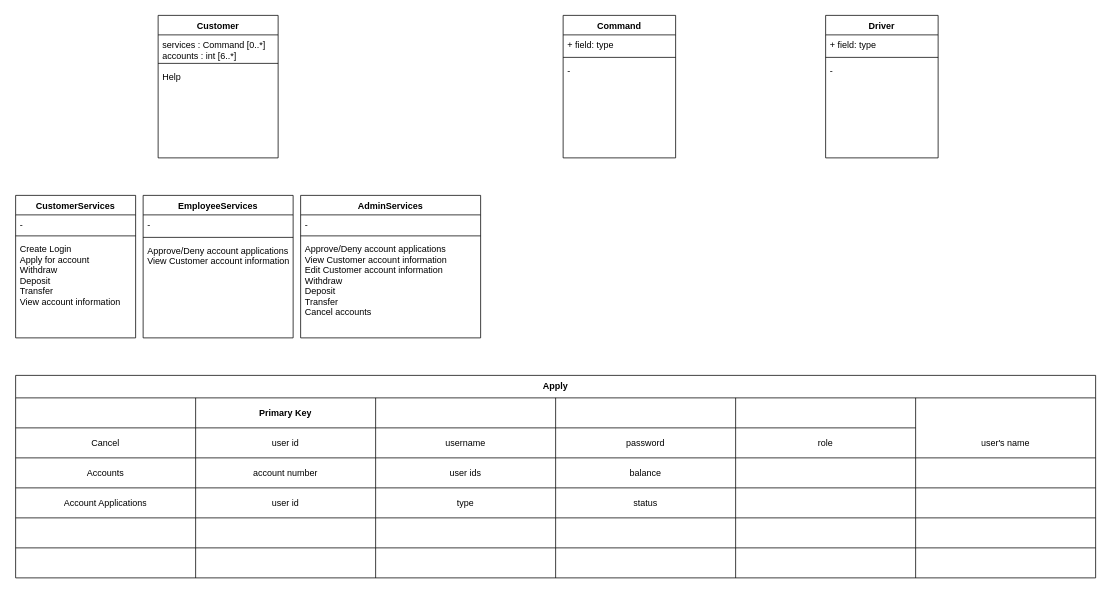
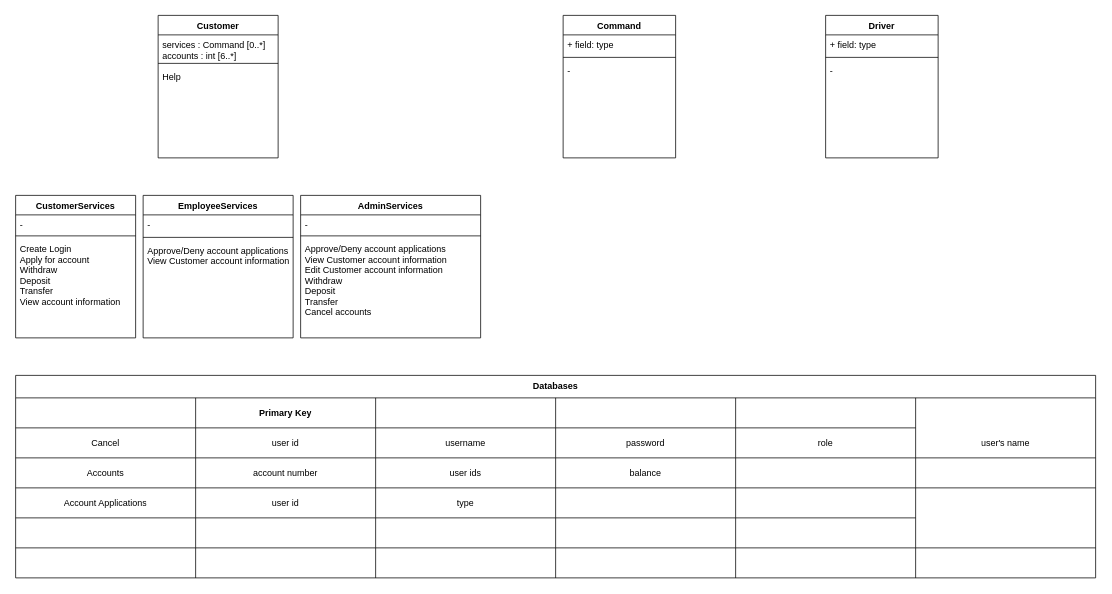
  <mxCell id="0" />
  <mxCell id="1" parent="0" />
  <mxCell id="2" value="Command" style="swimlane;fontStyle=1;align=center;verticalAlign=top;childLayout=stackLayout;horizontal=1;startSize=26;horizontalStack=0;resizeParent=1;resizeParentMax=0;resizeLast=0;collapsible=1;marginBottom=0;" parent="1" vertex="1"><mxGeometry x="750" y="20" width="150" height="190" as="geometry" /></mxCell>
  <mxCell id="3" value="+ field: type" style="text;strokeColor=none;fillColor=none;align=left;verticalAlign=top;spacingLeft=4;spacingRight=4;overflow=hidden;rotatable=0;points=[[0,0.5],[1,0.5]];portConstraint=eastwest;" parent="2" vertex="1"><mxGeometry y="26" width="150" height="26" as="geometry" /></mxCell>
  <mxCell id="4" value="" style="line;strokeWidth=1;fillColor=none;align=left;verticalAlign=middle;spacingTop=-1;spacingLeft=3;spacingRight=3;rotatable=0;labelPosition=right;points=[];portConstraint=eastwest;" parent="2" vertex="1"><mxGeometry y="52" width="150" height="8" as="geometry" /></mxCell>
  <mxCell id="5" value="-" style="text;strokeColor=none;fillColor=none;align=left;verticalAlign=top;spacingLeft=4;spacingRight=4;overflow=hidden;rotatable=0;points=[[0,0.5],[1,0.5]];portConstraint=eastwest;" parent="2" vertex="1"><mxGeometry y="60" width="150" height="130" as="geometry" /></mxCell>
  <mxCell id="6" value="Driver" style="swimlane;fontStyle=1;align=center;verticalAlign=top;childLayout=stackLayout;horizontal=1;startSize=26;horizontalStack=0;resizeParent=1;resizeParentMax=0;resizeLast=0;collapsible=1;marginBottom=0;" parent="1" vertex="1"><mxGeometry x="1100" y="20" width="150" height="190" as="geometry" /></mxCell>
  <mxCell id="7" value="+ field: type" style="text;strokeColor=none;fillColor=none;align=left;verticalAlign=top;spacingLeft=4;spacingRight=4;overflow=hidden;rotatable=0;points=[[0,0.5],[1,0.5]];portConstraint=eastwest;" parent="6" vertex="1"><mxGeometry y="26" width="150" height="26" as="geometry" /></mxCell>
  <mxCell id="8" value="" style="line;strokeWidth=1;fillColor=none;align=left;verticalAlign=middle;spacingTop=-1;spacingLeft=3;spacingRight=3;rotatable=0;labelPosition=right;points=[];portConstraint=eastwest;" parent="6" vertex="1"><mxGeometry y="52" width="150" height="8" as="geometry" /></mxCell>
  <mxCell id="9" value="-" style="text;strokeColor=none;fillColor=none;align=left;verticalAlign=top;spacingLeft=4;spacingRight=4;overflow=hidden;rotatable=0;points=[[0,0.5],[1,0.5]];portConstraint=eastwest;" parent="6" vertex="1"><mxGeometry y="60" width="150" height="130" as="geometry" /></mxCell>
- <mxCell id="10" value="Apply" style="shape=table;html=1;whiteSpace=wrap;startSize=30;container=1;collapsible=0;childLayout=tableLayout;fontStyle=1;align=center;strokeColor=#000000;" parent="1" vertex="1"><mxGeometry x="20" y="500" width="1440" height="270" as="geometry" /></mxCell>
+ <mxCell id="10" value="Databases" style="shape=table;html=1;whiteSpace=wrap;startSize=30;container=1;collapsible=0;childLayout=tableLayout;fontStyle=1;align=center;strokeColor=#000000;" parent="1" vertex="1"><mxGeometry x="20" y="500" width="1440" height="270" as="geometry" /></mxCell>
  <mxCell id="11" style="shape=partialRectangle;html=1;whiteSpace=wrap;collapsible=0;dropTarget=0;pointerEvents=0;fillColor=none;top=0;left=0;bottom=0;right=0;points=[[0,0.5],[1,0.5]];portConstraint=eastwest;" parent="10" vertex="1"><mxGeometry y="30" width="1440" height="40" as="geometry" /></mxCell>
  <mxCell id="12" value="&lt;b&gt;Primary Key&lt;/b&gt;" style="shape=partialRectangle;html=1;whiteSpace=wrap;connectable=0;fillColor=none;top=0;left=0;bottom=0;right=0;overflow=hidden;" parent="11" vertex="1"><mxGeometry x="240" width="240" height="40" as="geometry" /></mxCell>
  <mxCell id="13" style="shape=partialRectangle;html=1;whiteSpace=wrap;connectable=0;fillColor=none;top=0;left=0;bottom=0;right=0;overflow=hidden;" parent="11" vertex="1"><mxGeometry x="480" width="240" height="40" as="geometry" /></mxCell>
  <mxCell id="14" style="shape=partialRectangle;html=1;whiteSpace=wrap;connectable=0;fillColor=none;top=0;left=0;bottom=0;right=0;overflow=hidden;" parent="11" vertex="1"><mxGeometry x="720" width="240" height="40" as="geometry" /></mxCell>
  <mxCell id="15" style="shape=partialRectangle;html=1;whiteSpace=wrap;connectable=0;fillColor=none;top=0;left=0;bottom=0;right=0;overflow=hidden;" parent="11" vertex="1"><mxGeometry x="960" width="240" height="40" as="geometry" /></mxCell>
  <mxCell id="16" style="shape=partialRectangle;html=1;whiteSpace=wrap;connectable=0;fillColor=none;top=0;left=0;bottom=0;right=0;overflow=hidden;" vertex="1" parent="11"><mxGeometry x="1200" width="240" height="40" as="geometry" /></mxCell>
  <mxCell id="17" value="" style="shape=partialRectangle;html=1;whiteSpace=wrap;collapsible=0;dropTarget=0;pointerEvents=0;fillColor=none;top=0;left=0;bottom=0;right=0;points=[[0,0.5],[1,0.5]];portConstraint=eastwest;" parent="10" vertex="1"><mxGeometry y="70" width="1440" height="40" as="geometry" /></mxCell>
  <mxCell id="18" value="Cancel" style="shape=partialRectangle;html=1;whiteSpace=wrap;connectable=0;top=0;left=0;bottom=0;right=0;overflow=hidden;strokeWidth=1;perimeterSpacing=1;fillColor=none;" parent="17" vertex="1"><mxGeometry width="240" height="40" as="geometry" /></mxCell>
  <mxCell id="19" value="user id" style="shape=partialRectangle;html=1;whiteSpace=wrap;connectable=0;fillColor=none;top=0;left=0;bottom=0;right=0;overflow=hidden;" parent="17" vertex="1"><mxGeometry x="240" width="240" height="40" as="geometry" /></mxCell>
  <mxCell id="20" value="&lt;span&gt;username&lt;/span&gt;" style="shape=partialRectangle;html=1;whiteSpace=wrap;connectable=0;fillColor=none;top=0;left=0;bottom=0;right=0;overflow=hidden;" parent="17" vertex="1"><mxGeometry x="480" width="240" height="40" as="geometry" /></mxCell>
  <mxCell id="21" value="password" style="shape=partialRectangle;html=1;whiteSpace=wrap;connectable=0;fillColor=none;top=0;left=0;bottom=0;right=0;overflow=hidden;" parent="17" vertex="1"><mxGeometry x="720" width="240" height="40" as="geometry" /></mxCell>
  <mxCell id="22" value="role" style="shape=partialRectangle;html=1;whiteSpace=wrap;connectable=0;fillColor=none;top=0;left=0;bottom=0;right=0;overflow=hidden;" parent="17" vertex="1"><mxGeometry x="960" width="240" height="40" as="geometry" /></mxCell>
  <mxCell id="23" value="user's name" style="shape=partialRectangle;html=1;whiteSpace=wrap;connectable=0;fillColor=none;top=0;left=0;bottom=0;right=0;overflow=hidden;" vertex="1" parent="17"><mxGeometry x="1200" width="240" height="40" as="geometry" /></mxCell>
  <mxCell id="24" value="" style="shape=partialRectangle;html=1;whiteSpace=wrap;collapsible=0;dropTarget=0;pointerEvents=0;fillColor=none;top=0;left=0;bottom=0;right=0;points=[[0,0.5],[1,0.5]];portConstraint=eastwest;" parent="10" vertex="1"><mxGeometry y="110" width="1440" height="40" as="geometry" /></mxCell>
  <mxCell id="25" value="Accounts" style="shape=partialRectangle;html=1;whiteSpace=wrap;connectable=0;top=0;left=0;bottom=0;right=0;overflow=hidden;strokeWidth=1;perimeterSpacing=1;fillColor=none;" parent="24" vertex="1"><mxGeometry width="240" height="40" as="geometry" /></mxCell>
  <mxCell id="26" value="account number" style="shape=partialRectangle;html=1;whiteSpace=wrap;connectable=0;fillColor=none;top=0;left=0;bottom=0;right=0;overflow=hidden;" parent="24" vertex="1"><mxGeometry x="240" width="240" height="40" as="geometry" /></mxCell>
  <mxCell id="27" value="user ids" style="shape=partialRectangle;html=1;whiteSpace=wrap;connectable=0;fillColor=none;top=0;left=0;bottom=0;right=0;overflow=hidden;" parent="24" vertex="1"><mxGeometry x="480" width="240" height="40" as="geometry" /></mxCell>
  <mxCell id="28" value="balance" style="shape=partialRectangle;html=1;whiteSpace=wrap;connectable=0;fillColor=none;top=0;left=0;bottom=0;right=0;overflow=hidden;" parent="24" vertex="1"><mxGeometry x="720" width="240" height="40" as="geometry" /></mxCell>
  <mxCell id="29" value="" style="shape=partialRectangle;html=1;whiteSpace=wrap;connectable=0;fillColor=none;top=0;left=0;bottom=0;right=0;overflow=hidden;" parent="24" vertex="1"><mxGeometry x="960" width="240" height="40" as="geometry" /></mxCell>
  <mxCell id="30" style="shape=partialRectangle;html=1;whiteSpace=wrap;connectable=0;fillColor=none;top=0;left=0;bottom=0;right=0;overflow=hidden;" vertex="1" parent="24"><mxGeometry x="1200" width="240" height="40" as="geometry" /></mxCell>
  <mxCell id="31" value="" style="shape=partialRectangle;html=1;whiteSpace=wrap;collapsible=0;dropTarget=0;pointerEvents=0;fillColor=none;top=0;left=0;bottom=0;right=0;points=[[0,0.5],[1,0.5]];portConstraint=eastwest;" parent="10" vertex="1"><mxGeometry y="150" width="1440" height="40" as="geometry" /></mxCell>
  <mxCell id="32" value="Account Applications" style="shape=partialRectangle;html=1;whiteSpace=wrap;connectable=0;top=0;left=0;bottom=0;right=0;overflow=hidden;strokeWidth=1;perimeterSpacing=1;fillColor=none;" parent="31" vertex="1"><mxGeometry width="240" height="40" as="geometry" /></mxCell>
  <mxCell id="33" value="user id" style="shape=partialRectangle;html=1;whiteSpace=wrap;connectable=0;fillColor=none;top=0;left=0;bottom=0;right=0;overflow=hidden;" parent="31" vertex="1"><mxGeometry x="240" width="240" height="40" as="geometry" /></mxCell>
  <mxCell id="34" value="type" style="shape=partialRectangle;html=1;whiteSpace=wrap;connectable=0;fillColor=none;top=0;left=0;bottom=0;right=0;overflow=hidden;" parent="31" vertex="1"><mxGeometry x="480" width="240" height="40" as="geometry" /></mxCell>
- <mxCell id="35" value="status" style="shape=partialRectangle;html=1;whiteSpace=wrap;connectable=0;fillColor=none;top=0;left=0;bottom=0;right=0;overflow=hidden;" parent="31" vertex="1"><mxGeometry x="720" width="240" height="40" as="geometry" /></mxCell>
  <mxCell id="36" style="shape=partialRectangle;html=1;whiteSpace=wrap;connectable=0;fillColor=none;top=0;left=0;bottom=0;right=0;overflow=hidden;" parent="31" vertex="1"><mxGeometry x="960" width="240" height="40" as="geometry" /></mxCell>
  <mxCell id="37" style="shape=partialRectangle;html=1;whiteSpace=wrap;connectable=0;fillColor=none;top=0;left=0;bottom=0;right=0;overflow=hidden;" vertex="1" parent="31"><mxGeometry x="1200" width="240" height="40" as="geometry" /></mxCell>
  <mxCell id="38" value="" style="shape=partialRectangle;html=1;whiteSpace=wrap;collapsible=0;dropTarget=0;pointerEvents=0;fillColor=none;top=0;left=0;bottom=0;right=0;points=[[0,0.5],[1,0.5]];portConstraint=eastwest;" parent="10" vertex="1"><mxGeometry y="190" width="1440" height="40" as="geometry" /></mxCell>
  <mxCell id="39" value="" style="shape=partialRectangle;html=1;whiteSpace=wrap;connectable=0;fillColor=none;top=0;left=0;bottom=0;right=0;overflow=hidden;" parent="38" vertex="1"><mxGeometry width="240" height="40" as="geometry" /></mxCell>
  <mxCell id="40" style="shape=partialRectangle;html=1;whiteSpace=wrap;connectable=0;fillColor=none;top=0;left=0;bottom=0;right=0;overflow=hidden;" parent="38" vertex="1"><mxGeometry x="240" width="240" height="40" as="geometry" /></mxCell>
  <mxCell id="41" style="shape=partialRectangle;html=1;whiteSpace=wrap;connectable=0;fillColor=none;top=0;left=0;bottom=0;right=0;overflow=hidden;" parent="38" vertex="1"><mxGeometry x="480" width="240" height="40" as="geometry" /></mxCell>
  <mxCell id="42" style="shape=partialRectangle;html=1;whiteSpace=wrap;connectable=0;fillColor=none;top=0;left=0;bottom=0;right=0;overflow=hidden;" parent="38" vertex="1"><mxGeometry x="720" width="240" height="40" as="geometry" /></mxCell>
  <mxCell id="43" style="shape=partialRectangle;html=1;whiteSpace=wrap;connectable=0;fillColor=none;top=0;left=0;bottom=0;right=0;overflow=hidden;" parent="38" vertex="1"><mxGeometry x="960" width="240" height="40" as="geometry" /></mxCell>
  <mxCell id="44" style="shape=partialRectangle;html=1;whiteSpace=wrap;connectable=0;fillColor=none;top=0;left=0;bottom=0;right=0;overflow=hidden;" vertex="1" parent="38"><mxGeometry x="1200" width="240" height="40" as="geometry" /></mxCell>
  <mxCell id="45" value="" style="shape=partialRectangle;html=1;whiteSpace=wrap;collapsible=0;dropTarget=0;pointerEvents=0;fillColor=none;top=0;left=0;bottom=0;right=0;points=[[0,0.5],[1,0.5]];portConstraint=eastwest;" parent="10" vertex="1"><mxGeometry y="230" width="1440" height="40" as="geometry" /></mxCell>
  <mxCell id="46" value="" style="shape=partialRectangle;html=1;whiteSpace=wrap;connectable=0;fillColor=none;top=0;left=0;bottom=0;right=0;overflow=hidden;" parent="45" vertex="1"><mxGeometry width="240" height="40" as="geometry" /></mxCell>
  <mxCell id="47" style="shape=partialRectangle;html=1;whiteSpace=wrap;connectable=0;fillColor=none;top=0;left=0;bottom=0;right=0;overflow=hidden;" parent="45" vertex="1"><mxGeometry x="240" width="240" height="40" as="geometry" /></mxCell>
  <mxCell id="48" style="shape=partialRectangle;html=1;whiteSpace=wrap;connectable=0;fillColor=none;top=0;left=0;bottom=0;right=0;overflow=hidden;" parent="45" vertex="1"><mxGeometry x="480" width="240" height="40" as="geometry" /></mxCell>
  <mxCell id="49" style="shape=partialRectangle;html=1;whiteSpace=wrap;connectable=0;fillColor=none;top=0;left=0;bottom=0;right=0;overflow=hidden;" parent="45" vertex="1"><mxGeometry x="720" width="240" height="40" as="geometry" /></mxCell>
  <mxCell id="50" style="shape=partialRectangle;html=1;whiteSpace=wrap;connectable=0;fillColor=none;top=0;left=0;bottom=0;right=0;overflow=hidden;" parent="45" vertex="1"><mxGeometry x="960" width="240" height="40" as="geometry" /></mxCell>
  <mxCell id="51" style="shape=partialRectangle;html=1;whiteSpace=wrap;connectable=0;fillColor=none;top=0;left=0;bottom=0;right=0;overflow=hidden;" vertex="1" parent="45"><mxGeometry x="1200" width="240" height="40" as="geometry" /></mxCell>
  <mxCell id="52" value="EmployeeServices" style="swimlane;fontStyle=1;align=center;verticalAlign=top;childLayout=stackLayout;horizontal=1;startSize=26;horizontalStack=0;resizeParent=1;resizeParentMax=0;resizeLast=0;collapsible=1;marginBottom=0;" parent="1" vertex="1"><mxGeometry x="190" y="260" width="200" height="190" as="geometry" /></mxCell>
  <mxCell id="53" value="-" style="text;strokeColor=none;fillColor=none;align=left;verticalAlign=top;spacingLeft=4;spacingRight=4;overflow=hidden;rotatable=0;points=[[0,0.5],[1,0.5]];portConstraint=eastwest;" parent="52" vertex="1"><mxGeometry y="26" width="200" height="26" as="geometry" /></mxCell>
  <mxCell id="54" value="" style="line;strokeWidth=1;fillColor=none;align=left;verticalAlign=middle;spacingTop=-1;spacingLeft=3;spacingRight=3;rotatable=0;labelPosition=right;points=[];portConstraint=eastwest;" parent="52" vertex="1"><mxGeometry y="52" width="200" height="8" as="geometry" /></mxCell>
  <mxCell id="55" value="Approve/Deny account applications&#10;View Customer account information" style="text;fillColor=none;align=left;verticalAlign=top;spacingLeft=4;spacingRight=4;overflow=hidden;rotatable=0;points=[[0,0.5],[1,0.5]];portConstraint=eastwest;" parent="52" vertex="1"><mxGeometry y="60" width="200" height="130" as="geometry" /></mxCell>
  <mxCell id="56" value="AdminServices" style="swimlane;fontStyle=1;align=center;verticalAlign=top;childLayout=stackLayout;horizontal=1;startSize=26;horizontalStack=0;resizeParent=1;resizeParentMax=0;resizeLast=0;collapsible=1;marginBottom=0;" parent="1" vertex="1"><mxGeometry x="400" y="260" width="240" height="190" as="geometry" /></mxCell>
  <mxCell id="57" value="-" style="text;strokeColor=none;fillColor=none;align=left;verticalAlign=top;spacingLeft=4;spacingRight=4;overflow=hidden;rotatable=0;points=[[0,0.5],[1,0.5]];portConstraint=eastwest;" parent="56" vertex="1"><mxGeometry y="26" width="240" height="24" as="geometry" /></mxCell>
  <mxCell id="58" value="" style="line;strokeWidth=1;fillColor=none;align=left;verticalAlign=middle;spacingTop=0;spacingLeft=3;spacingRight=3;rotatable=0;labelPosition=right;points=[];portConstraint=eastwest;" parent="56" vertex="1"><mxGeometry y="50" width="240" height="8" as="geometry" /></mxCell>
  <mxCell id="59" value="Approve/Deny account applications&#10;View Customer account information&#10;Edit Customer account information&#10;Withdraw&#10;Deposit&#10;Transfer&#10;Cancel accounts" style="text;strokeColor=none;fillColor=none;align=left;verticalAlign=top;spacingLeft=4;spacingRight=4;overflow=hidden;rotatable=0;points=[[0,0.5],[1,0.5]];portConstraint=eastwest;" parent="56" vertex="1"><mxGeometry y="58" width="240" height="132" as="geometry" /></mxCell>
  <mxCell id="60" value="CustomerServices" style="swimlane;fontStyle=1;align=center;verticalAlign=top;childLayout=stackLayout;horizontal=1;startSize=26;horizontalStack=0;resizeParent=1;resizeParentMax=0;resizeLast=0;collapsible=1;marginBottom=0;" parent="1" vertex="1"><mxGeometry x="20" y="260" width="160" height="190" as="geometry" /></mxCell>
  <mxCell id="61" value="-" style="text;strokeColor=none;fillColor=none;align=left;verticalAlign=top;spacingLeft=4;spacingRight=4;overflow=hidden;rotatable=0;points=[[0,0.5],[1,0.5]];portConstraint=eastwest;" parent="60" vertex="1"><mxGeometry y="26" width="160" height="24" as="geometry" /></mxCell>
  <mxCell id="62" value="" style="line;strokeWidth=1;fillColor=none;align=left;verticalAlign=middle;spacingTop=-1;spacingLeft=3;spacingRight=3;rotatable=0;labelPosition=right;points=[];portConstraint=eastwest;" parent="60" vertex="1"><mxGeometry y="50" width="160" height="8" as="geometry" /></mxCell>
  <mxCell id="63" value="Create Login&#10;Apply for account&#10;Withdraw&#10;Deposit&#10;Transfer&#10;View account information" style="text;strokeColor=none;fillColor=none;align=left;verticalAlign=top;spacingLeft=4;spacingRight=4;overflow=hidden;rotatable=0;points=[[0,0.5],[1,0.5]];portConstraint=eastwest;" parent="60" vertex="1"><mxGeometry y="58" width="160" height="132" as="geometry" /></mxCell>
  <mxCell id="64" value="Customer" style="swimlane;fontStyle=1;align=center;verticalAlign=top;childLayout=stackLayout;horizontal=1;startSize=26;horizontalStack=0;resizeParent=1;resizeParentMax=0;resizeLast=0;collapsible=1;marginBottom=0;" parent="1" vertex="1"><mxGeometry x="210" y="20" width="160" height="190" as="geometry" /></mxCell>
  <mxCell id="65" value="services : Command [0..*]&#10;accounts : int [6..*]" style="text;strokeColor=none;fillColor=none;align=left;verticalAlign=top;spacingLeft=4;spacingRight=4;overflow=hidden;rotatable=0;points=[[0,0.5],[1,0.5]];portConstraint=eastwest;" parent="64" vertex="1"><mxGeometry y="26" width="160" height="34" as="geometry" /></mxCell>
  <mxCell id="66" value="" style="line;strokeWidth=1;fillColor=none;align=left;verticalAlign=middle;spacingTop=-1;spacingLeft=3;spacingRight=3;rotatable=0;labelPosition=right;points=[];portConstraint=eastwest;" parent="64" vertex="1"><mxGeometry y="60" width="160" height="8" as="geometry" /></mxCell>
  <mxCell id="67" value="Help" style="text;strokeColor=none;fillColor=none;align=left;verticalAlign=top;spacingLeft=4;spacingRight=4;overflow=hidden;rotatable=0;points=[[0,0.5],[1,0.5]];portConstraint=eastwest;" parent="64" vertex="1"><mxGeometry y="68" width="160" height="122" as="geometry" /></mxCell>
